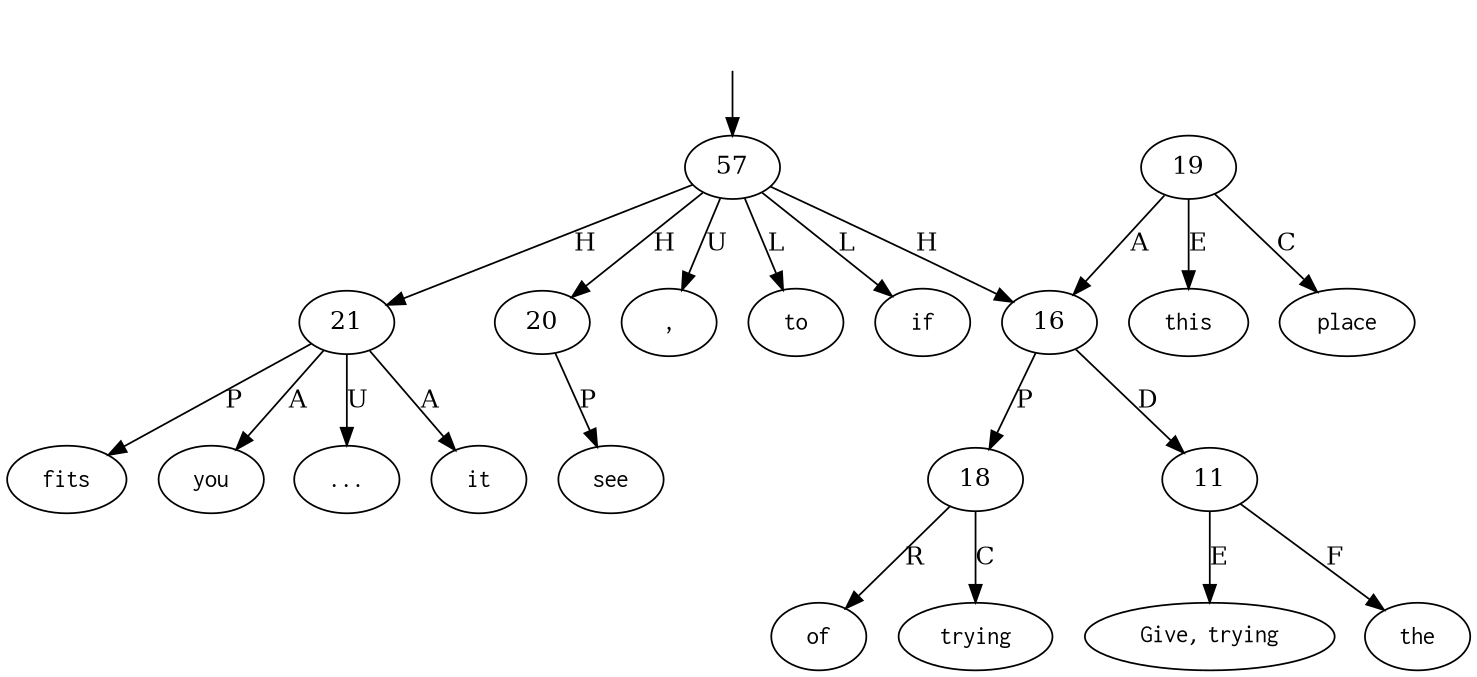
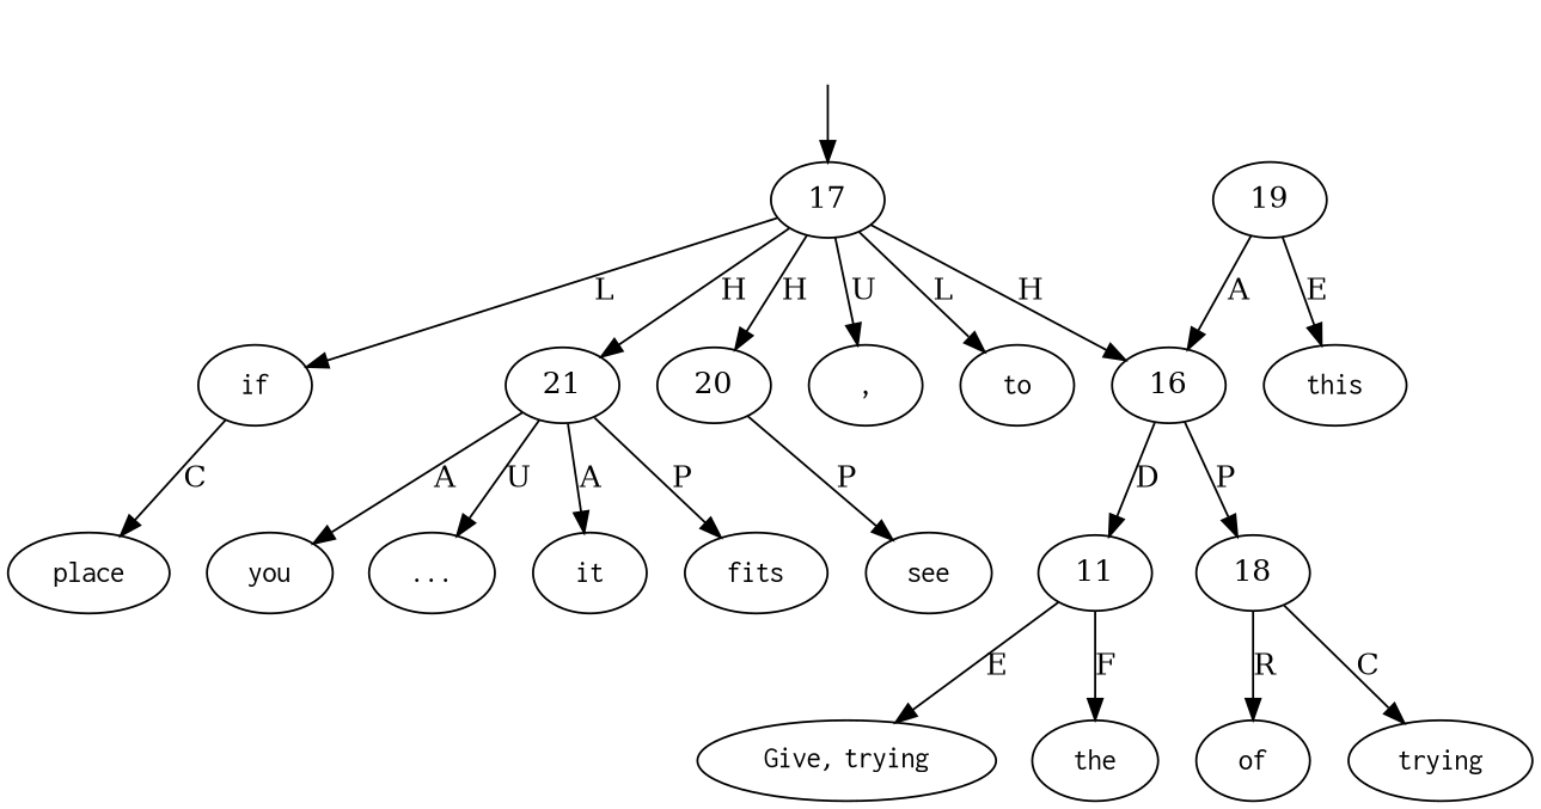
  digraph {
    node [shape=oval]
    top [style=invis shape=""]
-   17 [label=57 shape=""]
+   17 [shape=""]
    n3 [label=<<table align="center" border="0" cellspacing="0"><tr><td colspan="2"><font face="Courier">,</font></td></tr></table>>]
    n4 [label=<<table align="center" border="0" cellspacing="0"><tr><td colspan="2"><font face="Courier">to</font></td></tr></table>>]
    n5 [label=<<table align="center" border="0" cellspacing="0"><tr><td colspan="2"><font face="Courier">if</font></td></tr></table>>]
    16 [shape=""]
    21 [shape=""]
    20 [shape=""]
    n9 [label=11 shape=""]
    18 [shape=""]
    n11 [label=<<table align="center" border="0" cellspacing="0"><tr><td colspan="2"><font face="Courier">it</font></td></tr></table>>]
    n12 [label=<<table align="center" border="0" cellspacing="0"><tr><td colspan="2"><font face="Courier">fits</font></td></tr></table>>]
    n13 [label=<<table align="center" border="0" cellspacing="0"><tr><td colspan="2"><font face="Courier">you</font></td></tr></table>>]
    n14 [label=<<table align="center" border="0" cellspacing="0"><tr><td colspan="2"><font face="Courier">...</font></td></tr></table>>]
    n15 [label=<<table align="center" border="0" cellspacing="0"><tr><td colspan="2"><font face="Courier">see</font></td></tr></table>>]
    n16 [label=<<table align="center" border="0" cellspacing="0"><tr><td colspan="2"><font face="Courier">Give</font>,&nbsp;<font face="Courier">trying</font></td></tr></table>>]
    n17 [label=<<table align="center" border="0" cellspacing="0"><tr><td colspan="2"><font face="Courier">the</font></td></tr></table>>]
    n18 [label=<<table align="center" border="0" cellspacing="0"><tr><td colspan="2"><font face="Courier">of</font></td></tr></table>>]
    n19 [label=<<table align="center" border="0" cellspacing="0"><tr><td colspan="2"><font face="Courier">trying</font></td></tr></table>>]
    n20 [label=<<table align="center" border="0" cellspacing="0"><tr><td colspan="2"><font face="Courier">this</font></td></tr></table>>]
    n21 [label=<<table align="center" border="0" cellspacing="0"><tr><td colspan="2"><font face="Courier">place</font></td></tr></table>>]
    19 [shape=""]
    top -> 17
    17 -> n3 [label=U]
    17 -> n4 [label=L]
    17 -> n5 [label=L]
    17 -> 16 [label=H]
    17 -> 21 [label=H]
    17 -> 20 [label=H]
    16 -> n9 [label=D]
    16 -> 18 [label=P]
    21 -> n11 [label=A]
    21 -> n12 [label=P]
    21 -> n13 [label=A]
    21 -> n14 [label=U]
    20 -> n15 [label=P]
    n9 -> n16 [label=E]
    n9 -> n17 [label=F]
    18 -> n18 [label=R]
    18 -> n19 [label=C]
    19 -> 16 [label=A]
    19 -> n20 [label=E]
-   19 -> n21 [label=C]
+   n5 -> n21 [label=C]
  }
